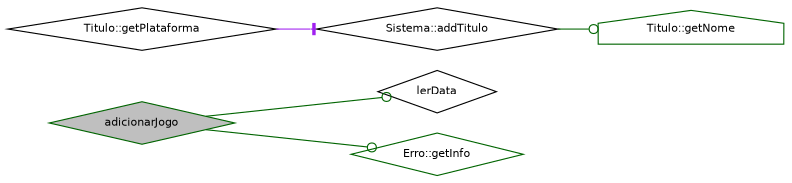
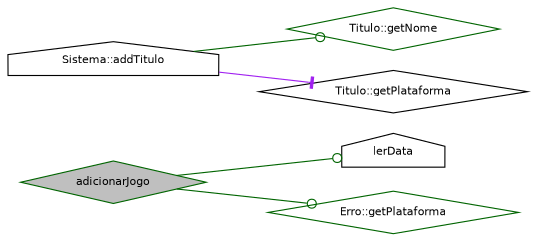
  digraph {
    rankdir=LR
    node [color=darkgreen fillcolor=white fontname=Helvetica fontsize=10 shape=diamond style=filled]
    edge [arrowhead=odot color=darkgreen fontname=Helvetica fontsize=10 labelfontname=Helvetica labelfontsize=10 style=solid]
    n1 [fillcolor=grey75 fontcolor=black height=0.2 label=adicionarJogo width=0.4]
-   n2 [color=black height=0.2 label=lerData width=0.4]
-   n3 [height=0.2 label="Erro::getInfo" width=0.4]
-   n4 [color=black height=0.2 label="Sistema::addTitulo" width=0.4]
-   n5 [height=0.2 label="Titulo::getNome" shape=house width=0.4]
+   n2 [color=black height=0.2 label=lerData shape=house width=0.4]
+   n3 [height=0.2 label="Erro::getPlataforma" width=0.4]
+   n4 [color=black height=0.2 label="Sistema::addTitulo" shape=house width=0.4]
+   n5 [height=0.2 label="Titulo::getNome" width=0.4]
    n6 [color=black height=0.2 label="Titulo::getPlataforma" width=0.4]
    n1 -> n2
    n1 -> n3
    n4 -> n5
-   n6 -> n4 [arrowhead=tee color=purple]
+   n4 -> n6 [arrowhead=tee color=purple]
  }
